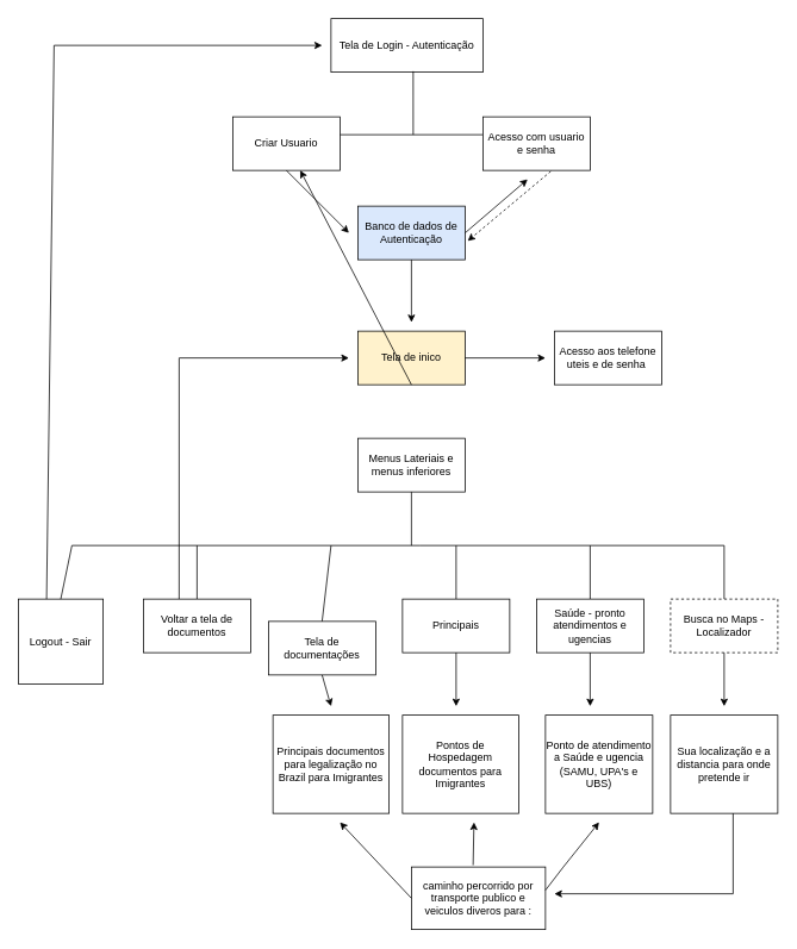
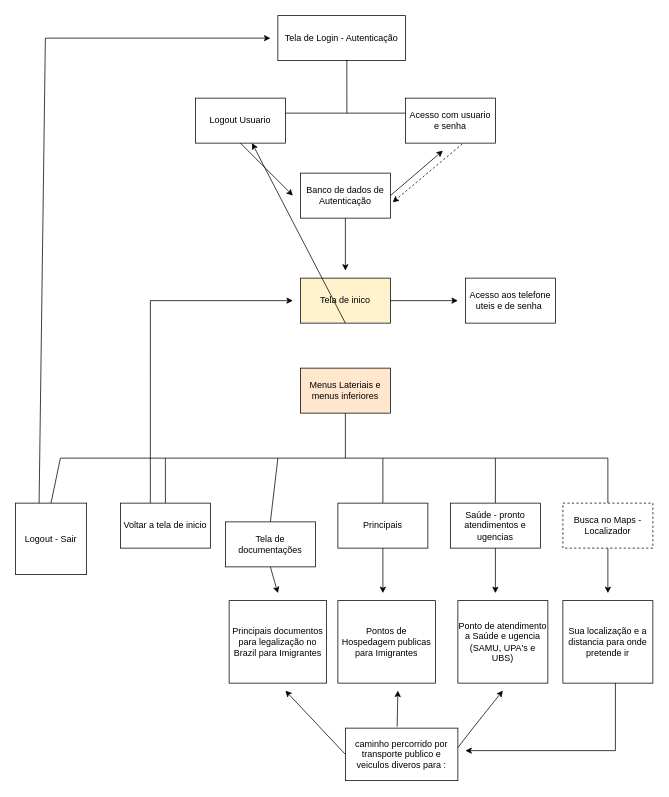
  <mxCell id="0" />
  <mxCell id="1" parent="0" />
  <mxCell id="2" value="Tela de Login - Autenticação" style="rounded=0;whiteSpace=wrap;html=1;" vertex="1" parent="1"><mxGeometry x="370" y="20" width="170" height="60" as="geometry" /></mxCell>
  <mxCell id="3" value="" style="endArrow=none;html=1;rounded=0;exitX=0.541;exitY=0.983;exitDx=0;exitDy=0;exitPerimeter=0;" edge="1" parent="1" source="2"><mxGeometry width="50" height="50" relative="1" as="geometry"><mxPoint x="462" y="90" as="sourcePoint" /><mxPoint x="462" y="150" as="targetPoint" /></mxGeometry></mxCell>
  <mxCell id="4" value="" style="endArrow=none;html=1;rounded=0;" edge="1" parent="1"><mxGeometry width="50" height="50" relative="1" as="geometry"><mxPoint x="380" y="150" as="sourcePoint" /><mxPoint x="540" y="150" as="targetPoint" /></mxGeometry></mxCell>
  <mxCell id="5" value="Acesso com usuario e senha" style="rounded=0;whiteSpace=wrap;html=1;" vertex="1" parent="1"><mxGeometry x="540" y="130" width="120" height="60" as="geometry" /></mxCell>
- <mxCell id="6" value="Criar Usuario" style="rounded=0;whiteSpace=wrap;html=1;" vertex="1" parent="1"><mxGeometry x="260" y="130" width="120" height="60" as="geometry" /></mxCell>
- <mxCell id="7" value="Banco de dados de Autenticação" style="rounded=0;whiteSpace=wrap;html=1;fillColor=#dae8fc;" vertex="1" parent="1"><mxGeometry x="400" y="230" width="120" height="60" as="geometry" /></mxCell>
+ <mxCell id="6" value="Logout Usuario" style="rounded=0;whiteSpace=wrap;html=1;" vertex="1" parent="1"><mxGeometry x="260" y="130" width="120" height="60" as="geometry" /></mxCell>
+ <mxCell id="7" value="Banco de dados de Autenticação" style="rounded=0;whiteSpace=wrap;html=1;" vertex="1" parent="1"><mxGeometry x="400" y="230" width="120" height="60" as="geometry" /></mxCell>
  <mxCell id="8" value="" style="endArrow=classic;html=1;rounded=0;exitX=0.5;exitY=1;exitDx=0;exitDy=0;" edge="1" parent="1" source="6"><mxGeometry width="50" height="50" relative="1" as="geometry"><mxPoint x="490" y="170" as="sourcePoint" /><mxPoint x="390" y="260" as="targetPoint" /></mxGeometry></mxCell>
  <mxCell id="9" value="" style="endArrow=classic;html=1;rounded=0;exitX=1;exitY=0.5;exitDx=0;exitDy=0;" edge="1" parent="1" source="7"><mxGeometry width="50" height="50" relative="1" as="geometry"><mxPoint x="490" y="170" as="sourcePoint" /><mxPoint x="590" y="200" as="targetPoint" /></mxGeometry></mxCell>
  <mxCell id="10" value="" style="endArrow=classic;html=1;rounded=0;exitX=0.633;exitY=1.017;exitDx=0;exitDy=0;exitPerimeter=0;entryX=1.025;entryY=0.65;entryDx=0;entryDy=0;entryPerimeter=0;dashed=1;" edge="1" parent="1" source="5" target="7"><mxGeometry width="50" height="50" relative="1" as="geometry"><mxPoint x="490" y="170" as="sourcePoint" /><mxPoint x="530" y="270" as="targetPoint" /></mxGeometry></mxCell>
  <mxCell id="11" value="" style="endArrow=classic;html=1;rounded=0;exitX=0.5;exitY=1;exitDx=0;exitDy=0;" edge="1" parent="1" source="7"><mxGeometry width="50" height="50" relative="1" as="geometry"><mxPoint x="340" y="400" as="sourcePoint" /><mxPoint x="460" y="360" as="targetPoint" /></mxGeometry></mxCell>
  <mxCell id="12" value="Tela de inico" style="rounded=0;whiteSpace=wrap;html=1;fillColor=#fff2cc;" vertex="1" parent="1"><mxGeometry x="400" y="370" width="120" height="60" as="geometry" /></mxCell>
  <mxCell id="13" value="" style="endArrow=classic;html=1;rounded=0;exitX=0.5;exitY=1;exitDx=0;exitDy=0;" edge="1" parent="1" source="12" target="6"><mxGeometry width="50" height="50" relative="1" as="geometry"><mxPoint x="450" y="450" as="sourcePoint" /><mxPoint x="330" y="400" as="targetPoint" /></mxGeometry></mxCell>
- <mxCell id="14" value="Menus Lateriais e menus inferiores" style="rounded=0;whiteSpace=wrap;html=1;" vertex="1" parent="1"><mxGeometry x="400" y="490" width="120" height="60" as="geometry" /></mxCell>
+ <mxCell id="14" value="Menus Lateriais e menus inferiores" style="rounded=0;whiteSpace=wrap;html=1;fillColor=#ffe6cc;" vertex="1" parent="1"><mxGeometry x="400" y="490" width="120" height="60" as="geometry" /></mxCell>
  <mxCell id="15" value="" style="endArrow=classic;html=1;rounded=0;exitX=1;exitY=0.5;exitDx=0;exitDy=0;" edge="1" parent="1" source="12"><mxGeometry width="50" height="50" relative="1" as="geometry"><mxPoint x="490" y="470" as="sourcePoint" /><mxPoint x="610" y="400" as="targetPoint" /></mxGeometry></mxCell>
  <mxCell id="16" value="Acesso aos telefone uteis e de senha&amp;nbsp;" style="rounded=0;whiteSpace=wrap;html=1;" vertex="1" parent="1"><mxGeometry x="620" y="370" width="120" height="60" as="geometry" /></mxCell>
  <mxCell id="17" value="" style="endArrow=none;html=1;rounded=0;exitX=0.5;exitY=1;exitDx=0;exitDy=0;" edge="1" parent="1" source="14"><mxGeometry width="50" height="50" relative="1" as="geometry"><mxPoint x="490" y="460" as="sourcePoint" /><mxPoint x="460" y="610" as="targetPoint" /></mxGeometry></mxCell>
  <mxCell id="18" value="" style="endArrow=none;html=1;rounded=0;" edge="1" parent="1"><mxGeometry width="50" height="50" relative="1" as="geometry"><mxPoint x="80" y="610" as="sourcePoint" /><mxPoint x="810" y="610" as="targetPoint" /><Array as="points"><mxPoint x="470" y="610" /></Array></mxGeometry></mxCell>
  <mxCell id="19" value="" style="endArrow=none;html=1;rounded=0;" edge="1" parent="1"><mxGeometry width="50" height="50" relative="1" as="geometry"><mxPoint x="220" y="670" as="sourcePoint" /><mxPoint x="220" y="610" as="targetPoint" /></mxGeometry></mxCell>
- <mxCell id="20" value="Voltar a tela de documentos" style="rounded=0;whiteSpace=wrap;html=1;" vertex="1" parent="1"><mxGeometry x="160" y="670" width="120" height="60" as="geometry" /></mxCell>
+ <mxCell id="20" value="Voltar a tela de inicio" style="rounded=0;whiteSpace=wrap;html=1;" vertex="1" parent="1"><mxGeometry x="160" y="670" width="120" height="60" as="geometry" /></mxCell>
  <mxCell id="21" value="" style="endArrow=none;html=1;rounded=0;exitX=0.5;exitY=0;exitDx=0;exitDy=0;" edge="1" parent="1" source="22"><mxGeometry width="50" height="50" relative="1" as="geometry"><mxPoint x="360" y="670" as="sourcePoint" /><mxPoint x="370" y="610" as="targetPoint" /></mxGeometry></mxCell>
  <mxCell id="22" value="Tela de documentações" style="rounded=0;whiteSpace=wrap;html=1;" vertex="1" parent="1"><mxGeometry x="300" y="695" width="120" height="60" as="geometry" /></mxCell>
  <mxCell id="23" value="" style="endArrow=none;html=1;rounded=0;" edge="1" parent="1"><mxGeometry width="50" height="50" relative="1" as="geometry"><mxPoint x="510" y="670" as="sourcePoint" /><mxPoint x="510" y="610" as="targetPoint" /></mxGeometry></mxCell>
  <mxCell id="24" value="Principais" style="rounded=0;whiteSpace=wrap;html=1;" vertex="1" parent="1"><mxGeometry x="450" y="670" width="120" height="60" as="geometry" /></mxCell>
  <mxCell id="25" value="" style="endArrow=none;html=1;rounded=0;" edge="1" parent="1"><mxGeometry width="50" height="50" relative="1" as="geometry"><mxPoint x="660" y="670" as="sourcePoint" /><mxPoint x="660" y="610" as="targetPoint" /></mxGeometry></mxCell>
  <mxCell id="26" value="Saúde - pronto atendimentos e ugencias" style="rounded=0;whiteSpace=wrap;html=1;" vertex="1" parent="1"><mxGeometry x="600" y="670" width="120" height="60" as="geometry" /></mxCell>
  <mxCell id="27" value="" style="endArrow=none;html=1;rounded=0;exitX=0.333;exitY=0;exitDx=0;exitDy=0;exitPerimeter=0;" edge="1" parent="1" source="20"><mxGeometry width="50" height="50" relative="1" as="geometry"><mxPoint x="490" y="560" as="sourcePoint" /><mxPoint x="200" y="400" as="targetPoint" /></mxGeometry></mxCell>
  <mxCell id="28" value="" style="endArrow=classic;html=1;rounded=0;" edge="1" parent="1"><mxGeometry width="50" height="50" relative="1" as="geometry"><mxPoint x="200" y="400" as="sourcePoint" /><mxPoint x="390" y="400" as="targetPoint" /></mxGeometry></mxCell>
  <mxCell id="29" value="Logout - Sair" style="rounded=0;whiteSpace=wrap;html=1;" vertex="1" parent="1"><mxGeometry x="20" y="670" width="95" height="95" as="geometry" /></mxCell>
  <mxCell id="30" value="" style="endArrow=none;html=1;rounded=0;exitX=0.5;exitY=0;exitDx=0;exitDy=0;" edge="1" parent="1" source="29"><mxGeometry width="50" height="50" relative="1" as="geometry"><mxPoint x="410" y="660" as="sourcePoint" /><mxPoint x="80" y="610" as="targetPoint" /></mxGeometry></mxCell>
  <mxCell id="31" value="" style="endArrow=none;html=1;rounded=0;exitX=0.333;exitY=0;exitDx=0;exitDy=0;exitPerimeter=0;" edge="1" parent="1" source="29"><mxGeometry width="50" height="50" relative="1" as="geometry"><mxPoint x="410" y="660" as="sourcePoint" /><mxPoint x="60" y="50" as="targetPoint" /></mxGeometry></mxCell>
  <mxCell id="32" value="" style="endArrow=classic;html=1;rounded=0;" edge="1" parent="1"><mxGeometry width="50" height="50" relative="1" as="geometry"><mxPoint x="60" y="50" as="sourcePoint" /><mxPoint x="360" y="50" as="targetPoint" /></mxGeometry></mxCell>
  <mxCell id="33" value="" style="endArrow=none;html=1;rounded=0;exitX=0.5;exitY=0;exitDx=0;exitDy=0;" edge="1" parent="1" source="34"><mxGeometry width="50" height="50" relative="1" as="geometry"><mxPoint x="780" y="670" as="sourcePoint" /><mxPoint x="810" y="610" as="targetPoint" /></mxGeometry></mxCell>
  <mxCell id="34" value="Busca no Maps - Localizador" style="rounded=0;whiteSpace=wrap;html=1;dashed=1;" vertex="1" parent="1"><mxGeometry x="750" y="670" width="120" height="60" as="geometry" /></mxCell>
  <mxCell id="35" value="" style="endArrow=classic;html=1;rounded=0;exitX=0.5;exitY=1;exitDx=0;exitDy=0;" edge="1" parent="1" source="22"><mxGeometry width="50" height="50" relative="1" as="geometry"><mxPoint x="400" y="820" as="sourcePoint" /><mxPoint x="370" y="790" as="targetPoint" /></mxGeometry></mxCell>
  <mxCell id="36" value="Principais documentos para legalização no Brazil para Imigrantes" style="rounded=0;whiteSpace=wrap;html=1;" vertex="1" parent="1"><mxGeometry x="305" y="800" width="130" height="110" as="geometry" /></mxCell>
  <mxCell id="37" value="" style="endArrow=classic;html=1;rounded=0;exitX=0.5;exitY=1;exitDx=0;exitDy=0;" edge="1" parent="1" source="24"><mxGeometry width="50" height="50" relative="1" as="geometry"><mxPoint x="520" y="840" as="sourcePoint" /><mxPoint x="510" y="790" as="targetPoint" /></mxGeometry></mxCell>
- <mxCell id="38" value="Pontos de Hospedagem documentos para Imigrantes" style="rounded=0;whiteSpace=wrap;html=1;" vertex="1" parent="1"><mxGeometry x="450" y="800" width="130" height="110" as="geometry" /></mxCell>
+ <mxCell id="38" value="Pontos de Hospedagem publicas para Imigrantes" style="rounded=0;whiteSpace=wrap;html=1;" vertex="1" parent="1"><mxGeometry x="450" y="800" width="130" height="110" as="geometry" /></mxCell>
  <mxCell id="39" value="" style="endArrow=classic;html=1;rounded=0;exitX=0.5;exitY=1;exitDx=0;exitDy=0;" edge="1" parent="1" source="26"><mxGeometry width="50" height="50" relative="1" as="geometry"><mxPoint x="400" y="880" as="sourcePoint" /><mxPoint x="660" y="790" as="targetPoint" /></mxGeometry></mxCell>
  <mxCell id="40" value="Ponto de atendimento a Saúde e ugencia (SAMU, UPA's e UBS)" style="rounded=0;whiteSpace=wrap;html=1;" vertex="1" parent="1"><mxGeometry x="610" y="800" width="120" height="110" as="geometry" /></mxCell>
  <mxCell id="41" value="Sua localização e a distancia para onde pretende ir" style="rounded=0;whiteSpace=wrap;html=1;" vertex="1" parent="1"><mxGeometry x="750" y="800" width="120" height="110" as="geometry" /></mxCell>
  <mxCell id="42" value="" style="endArrow=classic;html=1;rounded=0;exitX=0.5;exitY=1;exitDx=0;exitDy=0;" edge="1" parent="1" source="34"><mxGeometry width="50" height="50" relative="1" as="geometry"><mxPoint x="890" y="770" as="sourcePoint" /><mxPoint x="810" y="790" as="targetPoint" /></mxGeometry></mxCell>
  <mxCell id="43" value="" style="endArrow=none;html=1;rounded=0;" edge="1" parent="1"><mxGeometry width="50" height="50" relative="1" as="geometry"><mxPoint x="820" y="1000" as="sourcePoint" /><mxPoint x="820" y="910" as="targetPoint" /></mxGeometry></mxCell>
  <mxCell id="44" value="caminho percorrido por transporte publico e veiculos diveros para :" style="rounded=0;whiteSpace=wrap;html=1;" vertex="1" parent="1"><mxGeometry x="460" y="970" width="150" height="70" as="geometry" /></mxCell>
  <mxCell id="45" value="" style="endArrow=classic;html=1;rounded=0;" edge="1" parent="1"><mxGeometry width="50" height="50" relative="1" as="geometry"><mxPoint x="820" y="1000" as="sourcePoint" /><mxPoint x="620" y="1000" as="targetPoint" /></mxGeometry></mxCell>
  <mxCell id="46" value="" style="endArrow=classic;html=1;rounded=0;exitX=1;exitY=0.371;exitDx=0;exitDy=0;exitPerimeter=0;" edge="1" parent="1" source="44"><mxGeometry width="50" height="50" relative="1" as="geometry"><mxPoint x="630" y="1020" as="sourcePoint" /><mxPoint x="670" y="920" as="targetPoint" /><Array as="points"><mxPoint x="630" y="970" /></Array></mxGeometry></mxCell>
  <mxCell id="47" value="" style="endArrow=classic;html=1;rounded=0;exitX=0.46;exitY=-0.029;exitDx=0;exitDy=0;exitPerimeter=0;" edge="1" parent="1" source="44"><mxGeometry width="50" height="50" relative="1" as="geometry"><mxPoint x="630" y="1020" as="sourcePoint" /><mxPoint x="530" y="920" as="targetPoint" /></mxGeometry></mxCell>
  <mxCell id="48" value="" style="endArrow=classic;html=1;rounded=0;exitX=0;exitY=0.5;exitDx=0;exitDy=0;" edge="1" parent="1" source="44"><mxGeometry width="50" height="50" relative="1" as="geometry"><mxPoint x="630" y="1020" as="sourcePoint" /><mxPoint x="380" y="920" as="targetPoint" /></mxGeometry></mxCell>
